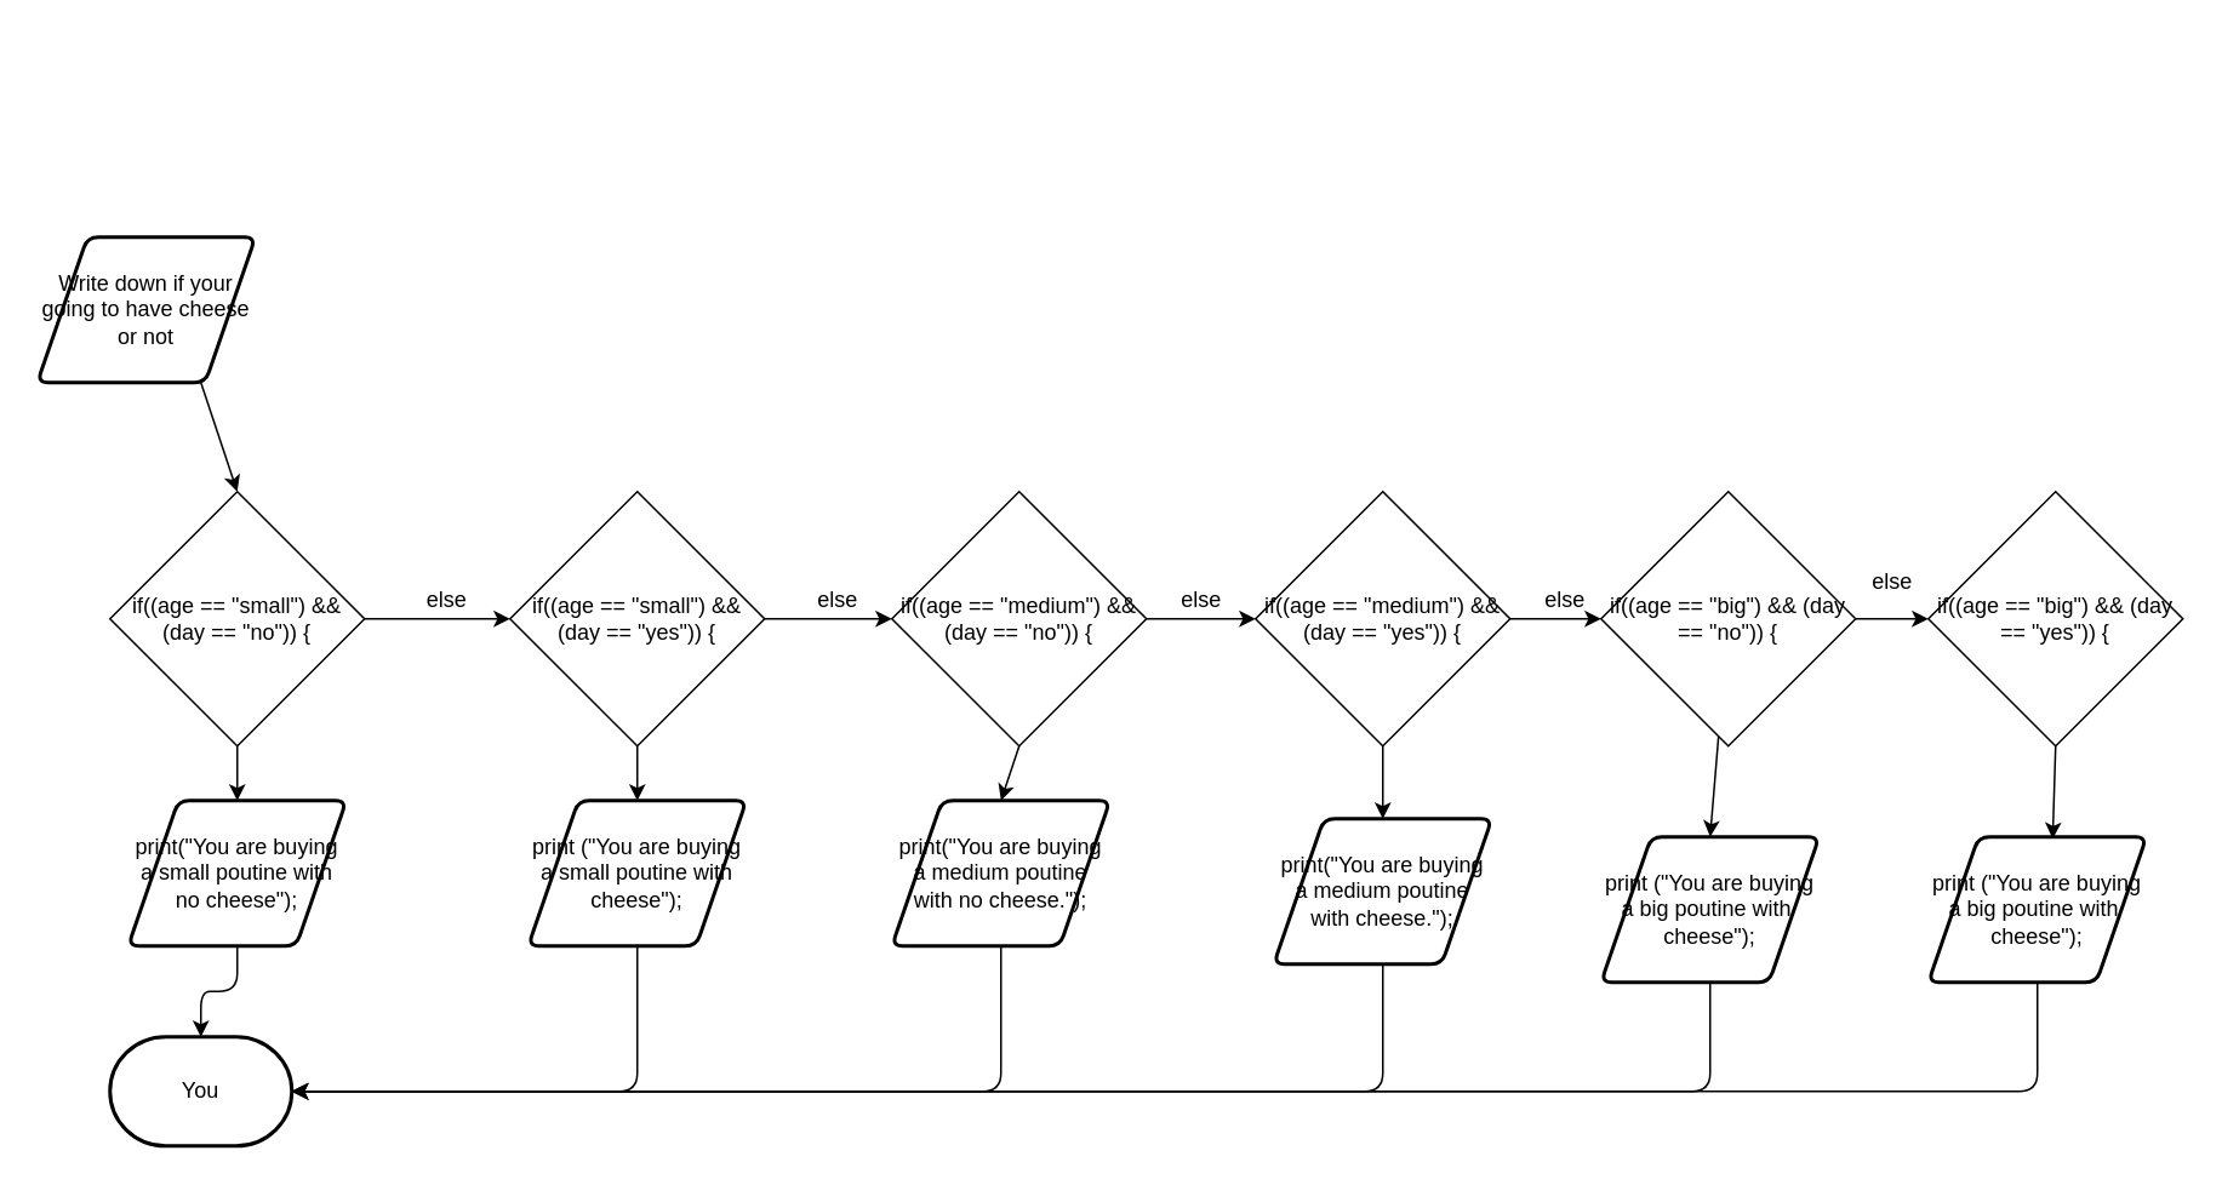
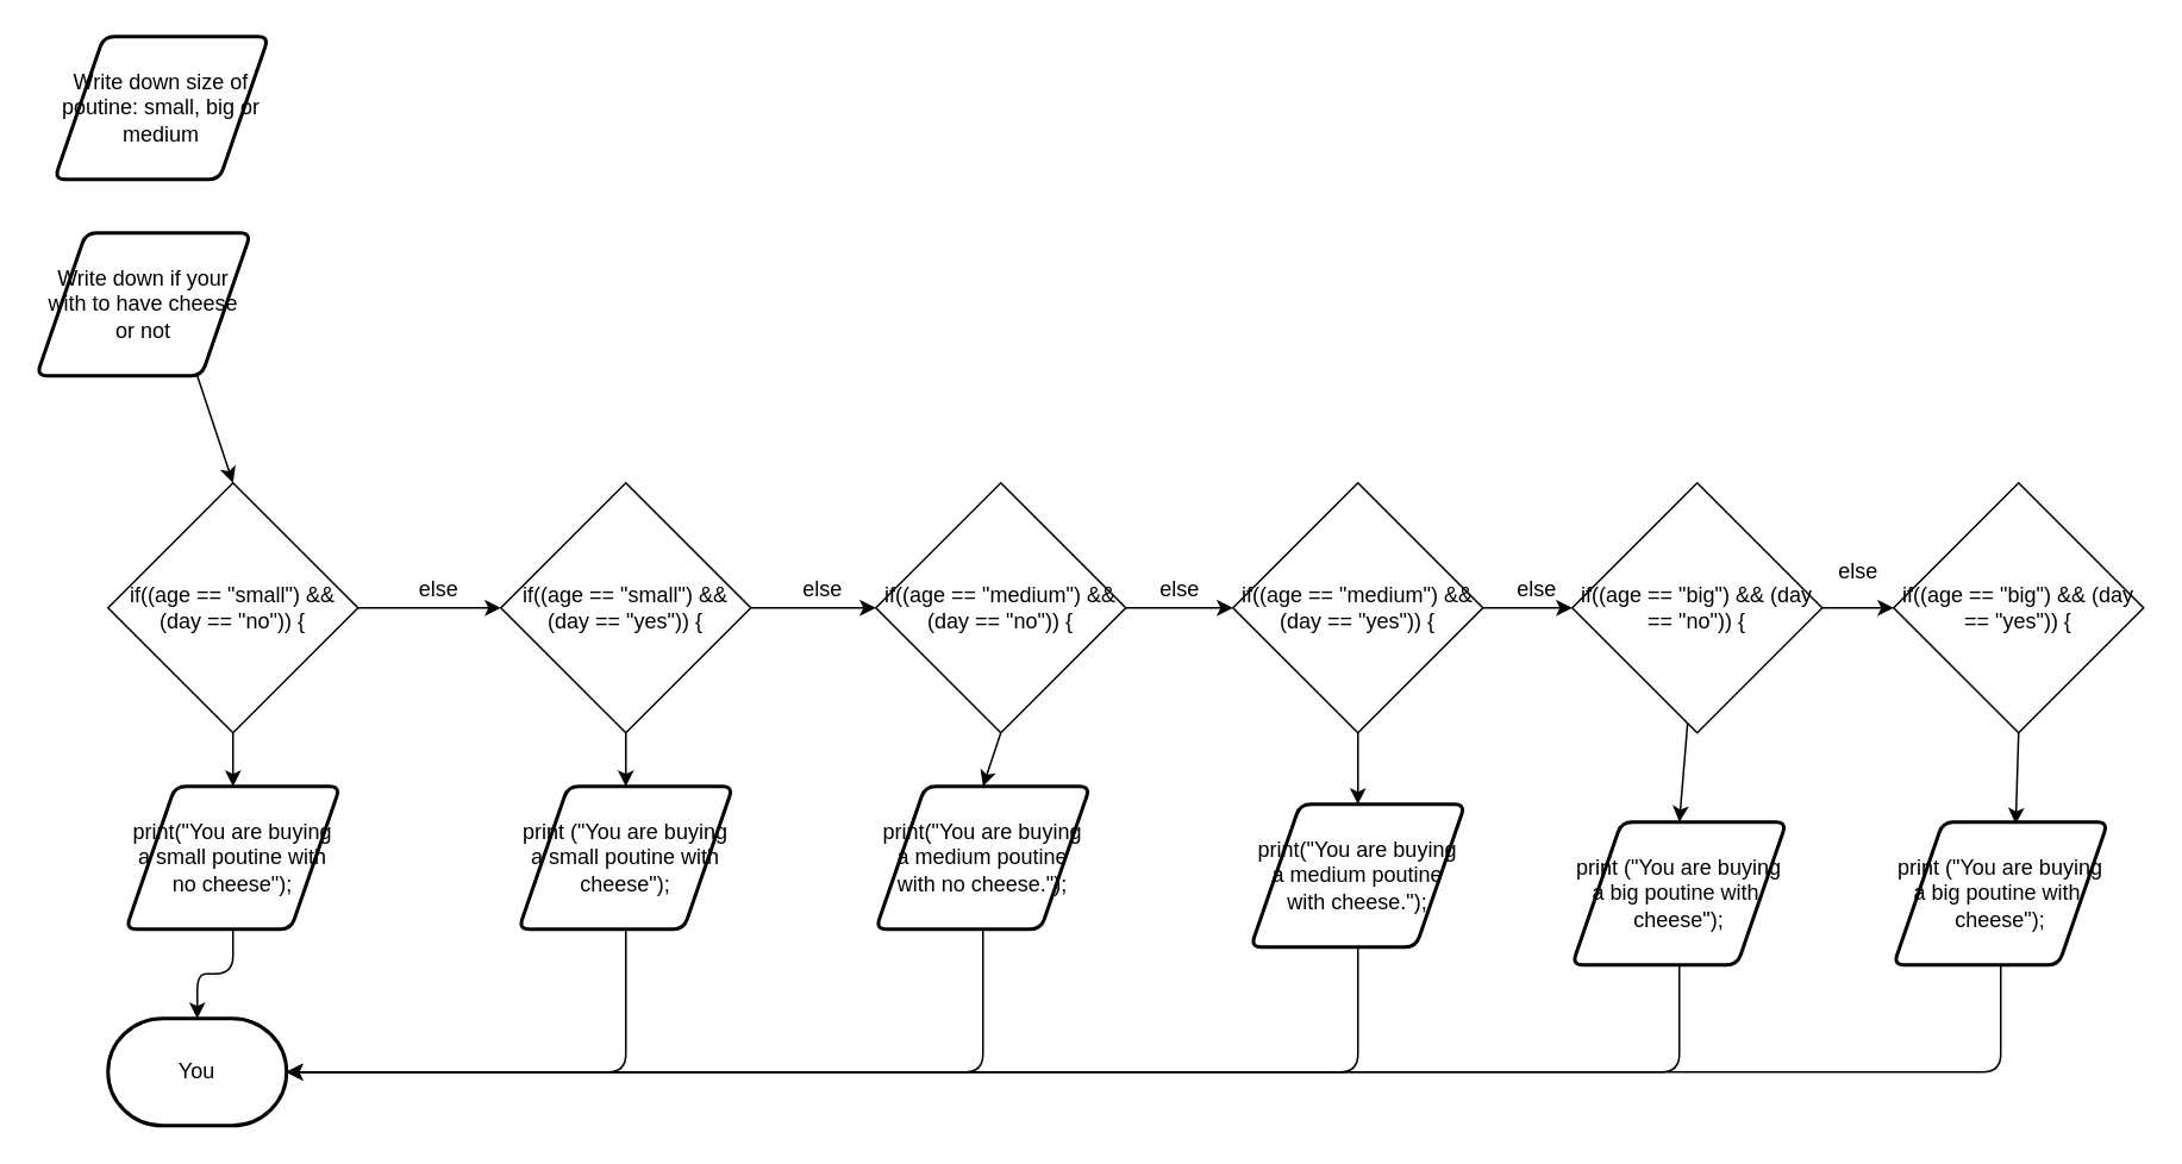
  <mxCell id="0" />
  <mxCell id="1" parent="0" />
  <mxCell id="2" style="edgeStyle=none;html=1;startArrow=none;" edge="1" parent="1" source="6"><mxGeometry relative="1" as="geometry"><mxPoint x="90" y="170" as="targetPoint" /></mxGeometry></mxCell>
+ <mxCell id="3" value="Write down size of poutine: small, big or medium" style="shape=parallelogram;html=1;strokeWidth=2;perimeter=parallelogramPerimeter;whiteSpace=wrap;rounded=1;arcSize=12;size=0.23;" parent="1" vertex="1"><mxGeometry x="30" y="20" width="120" height="80" as="geometry" /></mxCell>
  <mxCell id="4" value="You" style="strokeWidth=2;html=1;shape=mxgraph.flowchart.terminator;whiteSpace=wrap;" parent="1" vertex="1"><mxGeometry x="60" y="570" width="100" height="60" as="geometry" /></mxCell>
  <mxCell id="5" style="edgeStyle=none;html=1;exitX=0.75;exitY=1;exitDx=0;exitDy=0;entryX=0.5;entryY=0;entryDx=0;entryDy=0;" edge="1" parent="1" source="6" target="9"><mxGeometry relative="1" as="geometry" /></mxCell>
- <mxCell id="6" value="Write down if your going to have cheese or not" style="shape=parallelogram;html=1;strokeWidth=2;perimeter=parallelogramPerimeter;whiteSpace=wrap;rounded=1;arcSize=12;size=0.23;" vertex="1" parent="1"><mxGeometry x="20" y="130" width="120" height="80" as="geometry" /></mxCell>
+ <mxCell id="6" value="Write down if your with to have cheese or not" style="shape=parallelogram;html=1;strokeWidth=2;perimeter=parallelogramPerimeter;whiteSpace=wrap;rounded=1;arcSize=12;size=0.23;" vertex="1" parent="1"><mxGeometry x="20" y="130" width="120" height="80" as="geometry" /></mxCell>
  <mxCell id="7" style="edgeStyle=none;html=1;" edge="1" parent="1" source="9" target="13"><mxGeometry relative="1" as="geometry"><mxPoint x="340" y="340" as="targetPoint" /></mxGeometry></mxCell>
  <mxCell id="8" style="edgeStyle=none;html=1;exitX=0.5;exitY=1;exitDx=0;exitDy=0;entryX=0.5;entryY=0;entryDx=0;entryDy=0;" edge="1" parent="1" source="9" target="30"><mxGeometry relative="1" as="geometry" /></mxCell>
  <mxCell id="9" value="if((age == &quot;small&quot;) &amp;amp;&amp;amp; (day == &quot;no&quot;)) {" style="rhombus;whiteSpace=wrap;html=1;" vertex="1" parent="1"><mxGeometry x="60" y="270" width="140" height="140" as="geometry" /></mxCell>
  <mxCell id="10" value="else" style="text;html=1;resizable=0;autosize=1;align=center;verticalAlign=middle;points=[];fillColor=none;strokeColor=none;rounded=0;" vertex="1" parent="1"><mxGeometry x="225" y="320" width="40" height="20" as="geometry" /></mxCell>
  <mxCell id="11" style="edgeStyle=none;html=1;exitX=1;exitY=0.5;exitDx=0;exitDy=0;entryX=0;entryY=0.5;entryDx=0;entryDy=0;" edge="1" parent="1" source="13" target="16"><mxGeometry relative="1" as="geometry" /></mxCell>
  <mxCell id="12" style="edgeStyle=none;html=1;exitX=0.5;exitY=1;exitDx=0;exitDy=0;entryX=0.5;entryY=0;entryDx=0;entryDy=0;" edge="1" parent="1" source="13" target="32"><mxGeometry relative="1" as="geometry" /></mxCell>
  <mxCell id="13" value="if((age == &quot;small&quot;) &amp;amp;&amp;amp; (day == &quot;yes&quot;)) {" style="rhombus;whiteSpace=wrap;html=1;" vertex="1" parent="1"><mxGeometry x="280" y="270" width="140" height="140" as="geometry" /></mxCell>
  <mxCell id="14" style="edgeStyle=none;html=1;exitX=1;exitY=0.5;exitDx=0;exitDy=0;entryX=0;entryY=0.5;entryDx=0;entryDy=0;" edge="1" parent="1" source="16" target="20"><mxGeometry relative="1" as="geometry" /></mxCell>
  <mxCell id="15" style="edgeStyle=none;html=1;exitX=0.5;exitY=1;exitDx=0;exitDy=0;entryX=0.5;entryY=0;entryDx=0;entryDy=0;" edge="1" parent="1" source="16" target="34"><mxGeometry relative="1" as="geometry" /></mxCell>
  <mxCell id="16" value="if((age == &quot;medium&quot;) &amp;amp;&amp;amp; (day == &quot;no&quot;)) {" style="rhombus;whiteSpace=wrap;html=1;" vertex="1" parent="1"><mxGeometry x="490" y="270" width="140" height="140" as="geometry" /></mxCell>
  <mxCell id="17" value="else" style="text;html=1;resizable=0;autosize=1;align=center;verticalAlign=middle;points=[];fillColor=none;strokeColor=none;rounded=0;" vertex="1" parent="1"><mxGeometry x="440" y="320" width="40" height="20" as="geometry" /></mxCell>
  <mxCell id="18" style="edgeStyle=none;html=1;exitX=1;exitY=0.5;exitDx=0;exitDy=0;entryX=0;entryY=0.5;entryDx=0;entryDy=0;" edge="1" parent="1" source="20" target="24"><mxGeometry relative="1" as="geometry" /></mxCell>
  <mxCell id="19" style="edgeStyle=none;html=1;entryX=0.5;entryY=0;entryDx=0;entryDy=0;" edge="1" parent="1" source="20" target="36"><mxGeometry relative="1" as="geometry" /></mxCell>
  <mxCell id="20" value="if((age == &quot;medium&quot;) &amp;amp;&amp;amp; (day == &quot;yes&quot;)) {" style="rhombus;whiteSpace=wrap;html=1;" vertex="1" parent="1"><mxGeometry x="690" y="270" width="140" height="140" as="geometry" /></mxCell>
  <mxCell id="21" value="else" style="text;html=1;resizable=0;autosize=1;align=center;verticalAlign=middle;points=[];fillColor=none;strokeColor=none;rounded=0;" vertex="1" parent="1"><mxGeometry x="640" y="320" width="40" height="20" as="geometry" /></mxCell>
  <mxCell id="22" style="edgeStyle=none;html=1;entryX=0;entryY=0.5;entryDx=0;entryDy=0;" edge="1" parent="1" source="24" target="26"><mxGeometry relative="1" as="geometry" /></mxCell>
  <mxCell id="23" style="edgeStyle=none;html=1;entryX=0.5;entryY=0;entryDx=0;entryDy=0;" edge="1" parent="1" source="24" target="38"><mxGeometry relative="1" as="geometry" /></mxCell>
  <mxCell id="24" value="if((age == &quot;big&quot;) &amp;amp;&amp;amp; (day == &quot;no&quot;)) {" style="rhombus;whiteSpace=wrap;html=1;" vertex="1" parent="1"><mxGeometry x="880" y="270" width="140" height="140" as="geometry" /></mxCell>
  <mxCell id="25" style="edgeStyle=none;html=1;exitX=0.5;exitY=1;exitDx=0;exitDy=0;entryX=0.57;entryY=0.013;entryDx=0;entryDy=0;entryPerimeter=0;" edge="1" parent="1" source="26" target="40"><mxGeometry relative="1" as="geometry" /></mxCell>
  <mxCell id="26" value="if((age == &quot;big&quot;) &amp;amp;&amp;amp; (day == &quot;yes&quot;)) {" style="rhombus;whiteSpace=wrap;html=1;" vertex="1" parent="1"><mxGeometry x="1060" y="270" width="140" height="140" as="geometry" /></mxCell>
  <mxCell id="27" value="else" style="text;html=1;resizable=0;autosize=1;align=center;verticalAlign=middle;points=[];fillColor=none;strokeColor=none;rounded=0;" vertex="1" parent="1"><mxGeometry x="840" y="320" width="40" height="20" as="geometry" /></mxCell>
  <mxCell id="28" value="else" style="text;html=1;resizable=0;autosize=1;align=center;verticalAlign=middle;points=[];fillColor=none;strokeColor=none;rounded=0;" vertex="1" parent="1"><mxGeometry x="1020" y="310" width="40" height="20" as="geometry" /></mxCell>
  <mxCell id="29" style="edgeStyle=orthogonalEdgeStyle;html=1;exitX=0.5;exitY=1;exitDx=0;exitDy=0;entryX=0.5;entryY=0;entryDx=0;entryDy=0;entryPerimeter=0;" edge="1" parent="1" source="30" target="4"><mxGeometry relative="1" as="geometry" /></mxCell>
  <mxCell id="30" value="print(&quot;You are buying a small poutine with no cheese&quot;);" style="shape=parallelogram;html=1;strokeWidth=2;perimeter=parallelogramPerimeter;whiteSpace=wrap;rounded=1;arcSize=12;size=0.23;" vertex="1" parent="1"><mxGeometry x="70" y="440" width="120" height="80" as="geometry" /></mxCell>
  <mxCell id="31" style="edgeStyle=orthogonalEdgeStyle;html=1;entryX=1;entryY=0.5;entryDx=0;entryDy=0;entryPerimeter=0;" edge="1" parent="1" source="32" target="4"><mxGeometry relative="1" as="geometry"><Array as="points"><mxPoint x="350" y="600" /></Array></mxGeometry></mxCell>
  <mxCell id="32" value="print&amp;nbsp;(&quot;You are buying a small poutine with cheese&quot;);" style="shape=parallelogram;html=1;strokeWidth=2;perimeter=parallelogramPerimeter;whiteSpace=wrap;rounded=1;arcSize=12;size=0.23;" vertex="1" parent="1"><mxGeometry x="290" y="440" width="120" height="80" as="geometry" /></mxCell>
  <mxCell id="33" style="edgeStyle=orthogonalEdgeStyle;html=1;" edge="1" parent="1" source="34"><mxGeometry relative="1" as="geometry"><mxPoint x="160" y="600" as="targetPoint" /><Array as="points"><mxPoint x="550" y="600" /></Array></mxGeometry></mxCell>
  <mxCell id="34" value="print(&quot;You are buying a medium poutine with no cheese.&quot;);" style="shape=parallelogram;html=1;strokeWidth=2;perimeter=parallelogramPerimeter;whiteSpace=wrap;rounded=1;arcSize=12;size=0.23;" vertex="1" parent="1"><mxGeometry x="490" y="440" width="120" height="80" as="geometry" /></mxCell>
  <mxCell id="35" style="edgeStyle=orthogonalEdgeStyle;html=1;entryX=1;entryY=0.5;entryDx=0;entryDy=0;entryPerimeter=0;" edge="1" parent="1" source="36" target="4"><mxGeometry relative="1" as="geometry"><Array as="points"><mxPoint x="760" y="600" /></Array></mxGeometry></mxCell>
  <mxCell id="36" value="print(&quot;You are buying a medium poutine with cheese.&quot;);" style="shape=parallelogram;html=1;strokeWidth=2;perimeter=parallelogramPerimeter;whiteSpace=wrap;rounded=1;arcSize=12;size=0.23;" vertex="1" parent="1"><mxGeometry x="700" y="450" width="120" height="80" as="geometry" /></mxCell>
  <mxCell id="37" style="edgeStyle=orthogonalEdgeStyle;html=1;exitX=0.5;exitY=1;exitDx=0;exitDy=0;entryX=1;entryY=0.5;entryDx=0;entryDy=0;entryPerimeter=0;" edge="1" parent="1" source="38" target="4"><mxGeometry relative="1" as="geometry" /></mxCell>
  <mxCell id="38" value="print&amp;nbsp;(&quot;You are buying a big poutine with&amp;nbsp; cheese&quot;);" style="shape=parallelogram;html=1;strokeWidth=2;perimeter=parallelogramPerimeter;whiteSpace=wrap;rounded=1;arcSize=12;size=0.23;" vertex="1" parent="1"><mxGeometry x="880" y="460" width="120" height="80" as="geometry" /></mxCell>
  <mxCell id="39" style="edgeStyle=orthogonalEdgeStyle;html=1;entryX=1;entryY=0.5;entryDx=0;entryDy=0;entryPerimeter=0;" edge="1" parent="1" source="40" target="4"><mxGeometry relative="1" as="geometry"><Array as="points"><mxPoint x="1120" y="600" /></Array></mxGeometry></mxCell>
  <mxCell id="40" value="print&amp;nbsp;(&quot;You are buying a big poutine with&amp;nbsp; cheese&quot;);" style="shape=parallelogram;html=1;strokeWidth=2;perimeter=parallelogramPerimeter;whiteSpace=wrap;rounded=1;arcSize=12;size=0.23;" vertex="1" parent="1"><mxGeometry x="1060" y="460" width="120" height="80" as="geometry" /></mxCell>
